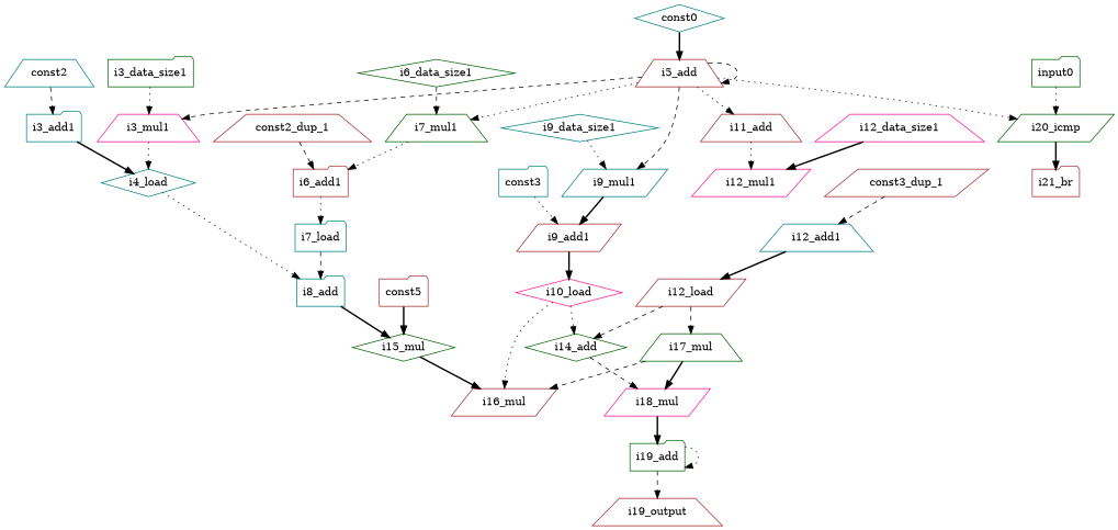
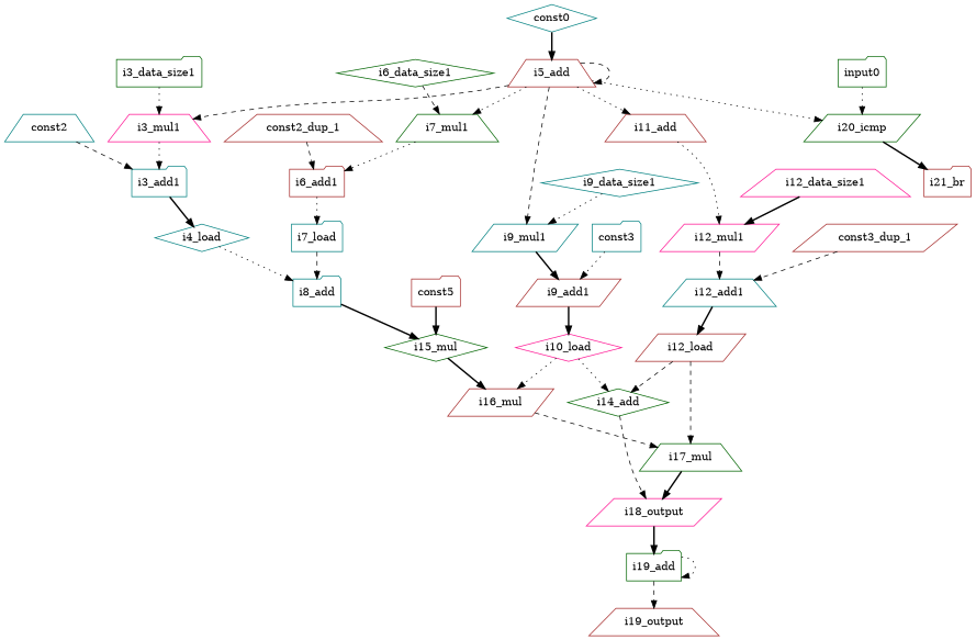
  digraph {
    node [color=brown opcode=const shape=trapezium]
    edge [operand=any2input style=dotted]
    const0 [color=teal constVal=1 shape=diamond]
    i5_add [opcode=add]
    i3_mul1 [color=deeppink opcode=mul]
    n4 [color=darkgreen label=i7_mul1 opcode=mul]
    i9_mul1 [color=teal opcode=mul shape=parallelogram]
    i11_add [opcode=add]
    i20_icmp [color=darkgreen opcode=icmp shape=parallelogram]
    const2 [color=teal constVal=2560]
    i3_add1 [color=teal opcode=add shape=folder]
    i4_load [color=teal opcode=load shape=diamond]
    i3_data_size1 [color=darkgreen constVal=4 shape=folder]
    i8_add [color=teal opcode=add shape=folder]
    i15_mul [color=darkgreen opcode=mul shape=diamond]
    i6_add1 [opcode=add shape=folder]
    i9_add1 [opcode=add shape=parallelogram]
    i12_mul1 [color=deeppink opcode=mul shape=parallelogram]
    i21_br [opcode=io_width_1 original_opcode=br shape=folder]
    i6_data_size1 [color=darkgreen constVal=4 shape=diamond]
    i7_load [color=teal opcode=load shape=folder]
    i16_mul [opcode=mul shape=parallelogram]
    const3 [color=teal constVal=2816 shape=folder]
    i10_load [color=deeppink opcode=load shape=diamond]
    i9_data_size1 [color=teal constVal=4 shape=diamond]
    i14_add [color=darkgreen opcode=add shape=diamond]
-   i18_mul [color=deeppink opcode=mul shape=parallelogram]
+   i18_mul [color=deeppink opcode=mul shape=parallelogram label=i18_output]
    i17_mul [color=darkgreen opcode=mul]
    i12_add1 [color=teal opcode=add]
    i12_data_size1 [color=deeppink constVal=4]
    n29 [label=i12_load opcode=load shape=parallelogram]
    i19_add [color=darkgreen opcode=add shape=folder]
    const5 [constVal=12 shape=folder]
    i19_output [opcode=output]
    input0 [color=darkgreen opcode=input shape=folder]
    const2_dup_1 [constVal=2560]
    const3_dup_1 [constVal=2816 shape=parallelogram]
    const0 -> i5_add [style=bold]
    i5_add -> i5_add [style=dashed]
    i5_add -> i3_mul1 [style=dashed]
    i5_add -> n4
    i5_add -> i9_mul1 [style=dashed]
    i5_add -> i11_add
    i5_add -> i20_icmp [operand=LHS]
-   i3_mul1 -> i4_load
+   i3_mul1 -> i3_add1
    n4 -> i6_add1
    i9_mul1 -> i9_add1 [style=bold]
    i11_add -> i12_mul1
    i20_icmp -> i21_br [operand=branch_cond style=bold]
    const2 -> i3_add1 [style=dashed]
    i3_add1 -> i4_load [operand=addr style=bold]
    i4_load -> i8_add
    i3_data_size1 -> i3_mul1
    i8_add -> i15_mul [style=bold]
    i15_mul -> i16_mul [style=bold]
    i6_add1 -> i7_load [operand=addr]
    i9_add1 -> i10_load [operand=addr style=bold]
+   i12_mul1 -> i12_add1 [style=dashed]
    i6_data_size1 -> n4 [style=dashed]
    i7_load -> i8_add [style=dashed]
-   i17_mul -> i16_mul [style=dashed]
+   i16_mul -> i17_mul [style=dashed]
    const3 -> i9_add1
    i10_load -> i16_mul
    i10_load -> i14_add
    i9_data_size1 -> i9_mul1
    i14_add -> i18_mul [style=dashed]
    i18_mul -> i19_add [style=bold]
    i17_mul -> i18_mul [style=bold]
    i12_add1 -> n29 [operand=addr style=bold]
    i12_data_size1 -> i12_mul1 [style=bold]
    n29 -> i14_add [style=dashed]
    n29 -> i17_mul [style=dashed]
    i19_add -> i19_add [operand=RHS]
    i19_add -> i19_output [style=dashed operand=""]
    const5 -> i15_mul [style=bold]
    input0 -> i20_icmp [operand=RHS]
    const2_dup_1 -> i6_add1 [style=dashed]
    const3_dup_1 -> i12_add1 [style=dashed]
  }
